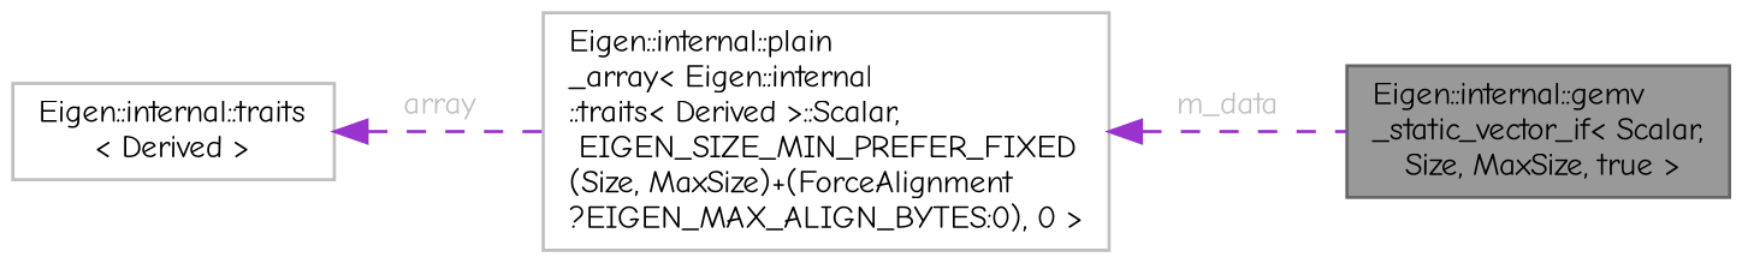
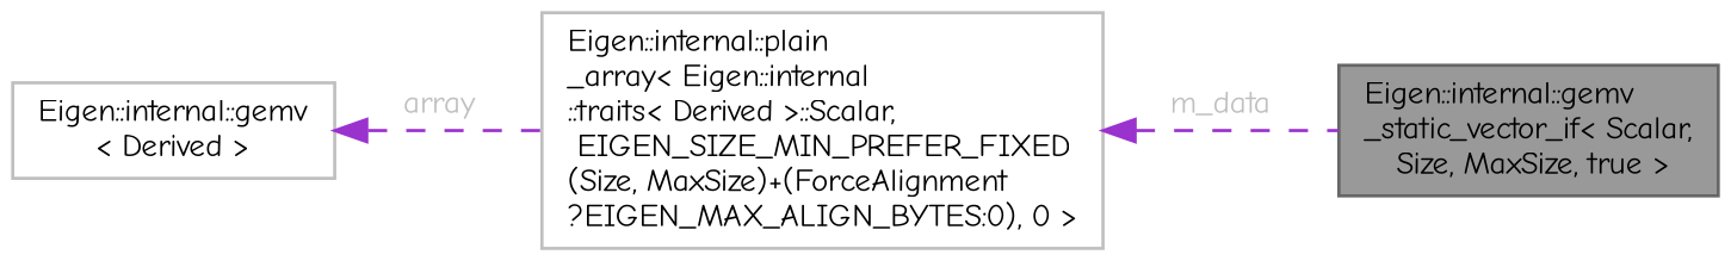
  digraph {
    rankdir=LR
    fontname="Comic Neue"
    node [color=grey75 fillcolor=white fontname="Comic Neue" fontsize=10 shape=box style=filled]
    edge [color=darkorchid3 dir=back fontcolor=grey fontname="Comic Neue" fontsize=10 labelfontname=Helvetica labelfontsize=10 style=dashed]
    n1 [color=gray40 fillcolor=grey60 fontcolor=black height=0.2 label="Eigen::internal::gemv\l_static_vector_if\< Scalar,\l Size, MaxSize, true \>" width=0.4]
    n2 [height=0.2 label="Eigen::internal::plain\l_array\< Eigen::internal\l::traits\< Derived \>::Scalar,\l EIGEN_SIZE_MIN_PREFER_FIXED\l(Size, MaxSize)+(ForceAlignment\l?EIGEN_MAX_ALIGN_BYTES:0), 0 \>" width=0.4]
-   n3 [height=0.2 label="Eigen::internal::traits\l\< Derived \>" width=0.4]
+   n3 [height=0.2 label="Eigen::internal::gemv\l\< Derived \>" width=0.4]
    n2 -> n1 [label=<<TABLE CELLBORDER="0" BORDER="0"><TR><TD VALIGN="top" ALIGN="LEFT" CELLPADDING="1" CELLSPACING="0">m_data</TD></TR> </TABLE>>]
    n3 -> n2 [label=<<TABLE CELLBORDER="0" BORDER="0"><TR><TD VALIGN="top" ALIGN="LEFT" CELLPADDING="1" CELLSPACING="0">array</TD></TR> </TABLE>>]
  }
